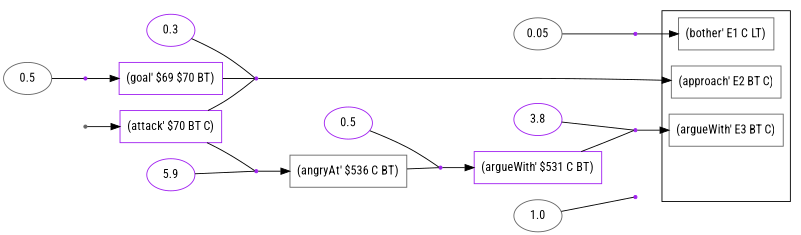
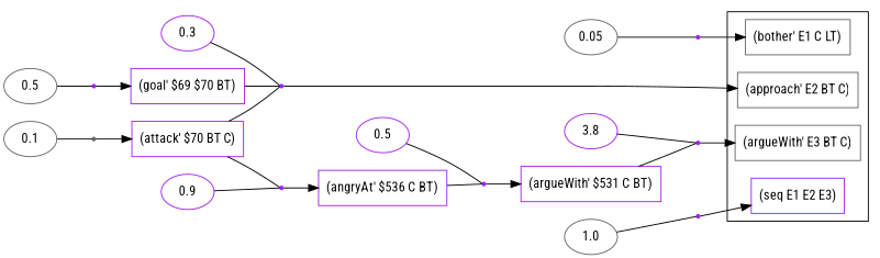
  digraph {
    fontname="Roboto Condensed"
    rankdir=LR
    node [color=purple fontname="Roboto Condensed"]
    edge [arrowhead=none fontname="Roboto Condensed"]
    n1 [color=gray40 label="(bother' E1 C LT)" shape=box]
    n2 [color=gray40 label="(approach' E2 BT C)" shape=box]
    n3 [color=gray40 label="(argueWith' E3 BT C)" shape=box]
+   n4 [label="(seq E1 E2 E3)" shape=box]
    n5 [color=gray40 label=0.05]
    r0 [shape=point]
    n7 [label=0.3]
    r1 [shape=point]
    n9 [color=gray40 label=0.5]
    r2 [shape=point]
    n11 [label="(goal' $69 $70 BT)" shape=box]
+   n12 [color=gray40 label=0.1]
    r3 [color=gray40 shape=point]
    n14 [label="(attack' $70 BT C)" shape=box]
    n15 [label=3.8]
    r4 [shape=point]
    n17 [label=0.5]
    r5 [shape=point]
    n19 [label="(argueWith' $531 C BT)" shape=box]
-   n20 [label=5.9]
+   n20 [label=0.9]
    r6 [shape=point]
-   n22 [color=gray40 label="(angryAt' $536 C BT)" shape=box]
+   n22 [label="(angryAt' $536 C BT)" shape=box]
    n23 [color=gray40 label=1.0]
    r7 [shape=point]
    subgraph cluster_1 {
      n1
      n2
      n3
+     n4
    }
    n5 -> r0
    r0 -> n1 [arrowhead=""]
    n7 -> r1
    r1 -> n2 [arrowhead=""]
    n9 -> r2
    r2 -> n11 [arrowhead=""]
    n11 -> r1
+   n12 -> r3
    r3 -> n14 [arrowhead=""]
    n14 -> r1
    n14 -> r6
    n15 -> r4
    r4 -> n3 [arrowhead=""]
    n17 -> r5
    r5 -> n19 [arrowhead=""]
    n19 -> r4
    n20 -> r6
    r6 -> n22 [arrowhead=""]
    n22 -> r5
    n23 -> r7
+   r7 -> n4 [arrowhead=""]
  }
